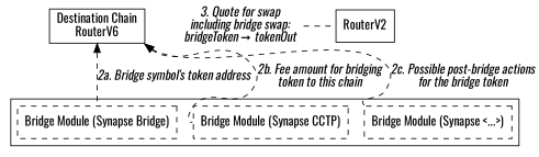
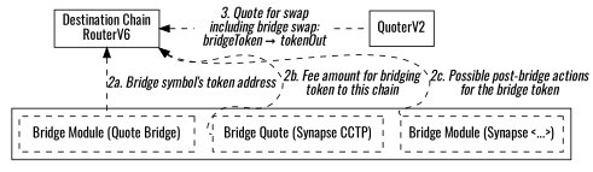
  digraph {
    compound=true
    fontname=Oswald
    rankdir=TB
    node [fontname=Oswald shape=rect]
    edge [dir=back fontname=Oswald style=dashed]
    n1 [label="Destination Chain\nRouterV6"]
    n2 [label=<<I>3. Quote for swap<br></br>including bridge swap:<br></br>bridgeToken &#10142; tokenOut</I>> shape=none]
-   n3 [label=RouterV2]
-   n4 [label="Bridge Module (Synapse Bridge)" style=dashed]
-   n5 [label="Bridge Module (Synapse CCTP)" style=dashed]
+   n3 [label=QuoterV2]
+   n4 [label="Bridge Module (Quote Bridge)" style=dashed]
+   n5 [label="Bridge Quote (Synapse CCTP)" style=dashed]
    n6 [label="Bridge Module (Synapse <...>)" style=dashed]
    subgraph sub_1 {
      rank=same
      n1
      n2
      n3
    }
    subgraph cluster_2 {
      n4
      n5
      n6
    }
+   n1 -> n2
    n1 -> n4 [label=<<I>2a. Bridge symbol's token address</I>> weight=10]
    n1 -> n5 [headport=w label=<<I>2b. Fee amount for bridging<br></br>token to this chain</I>> tailport=se]
    n1 -> n6 [headport=nw label=<<I>2c. Possible post-bridge actions<br></br>for the bridge token</I>> tailport=se]
    n2 -> n3 [dir=none]
  }
